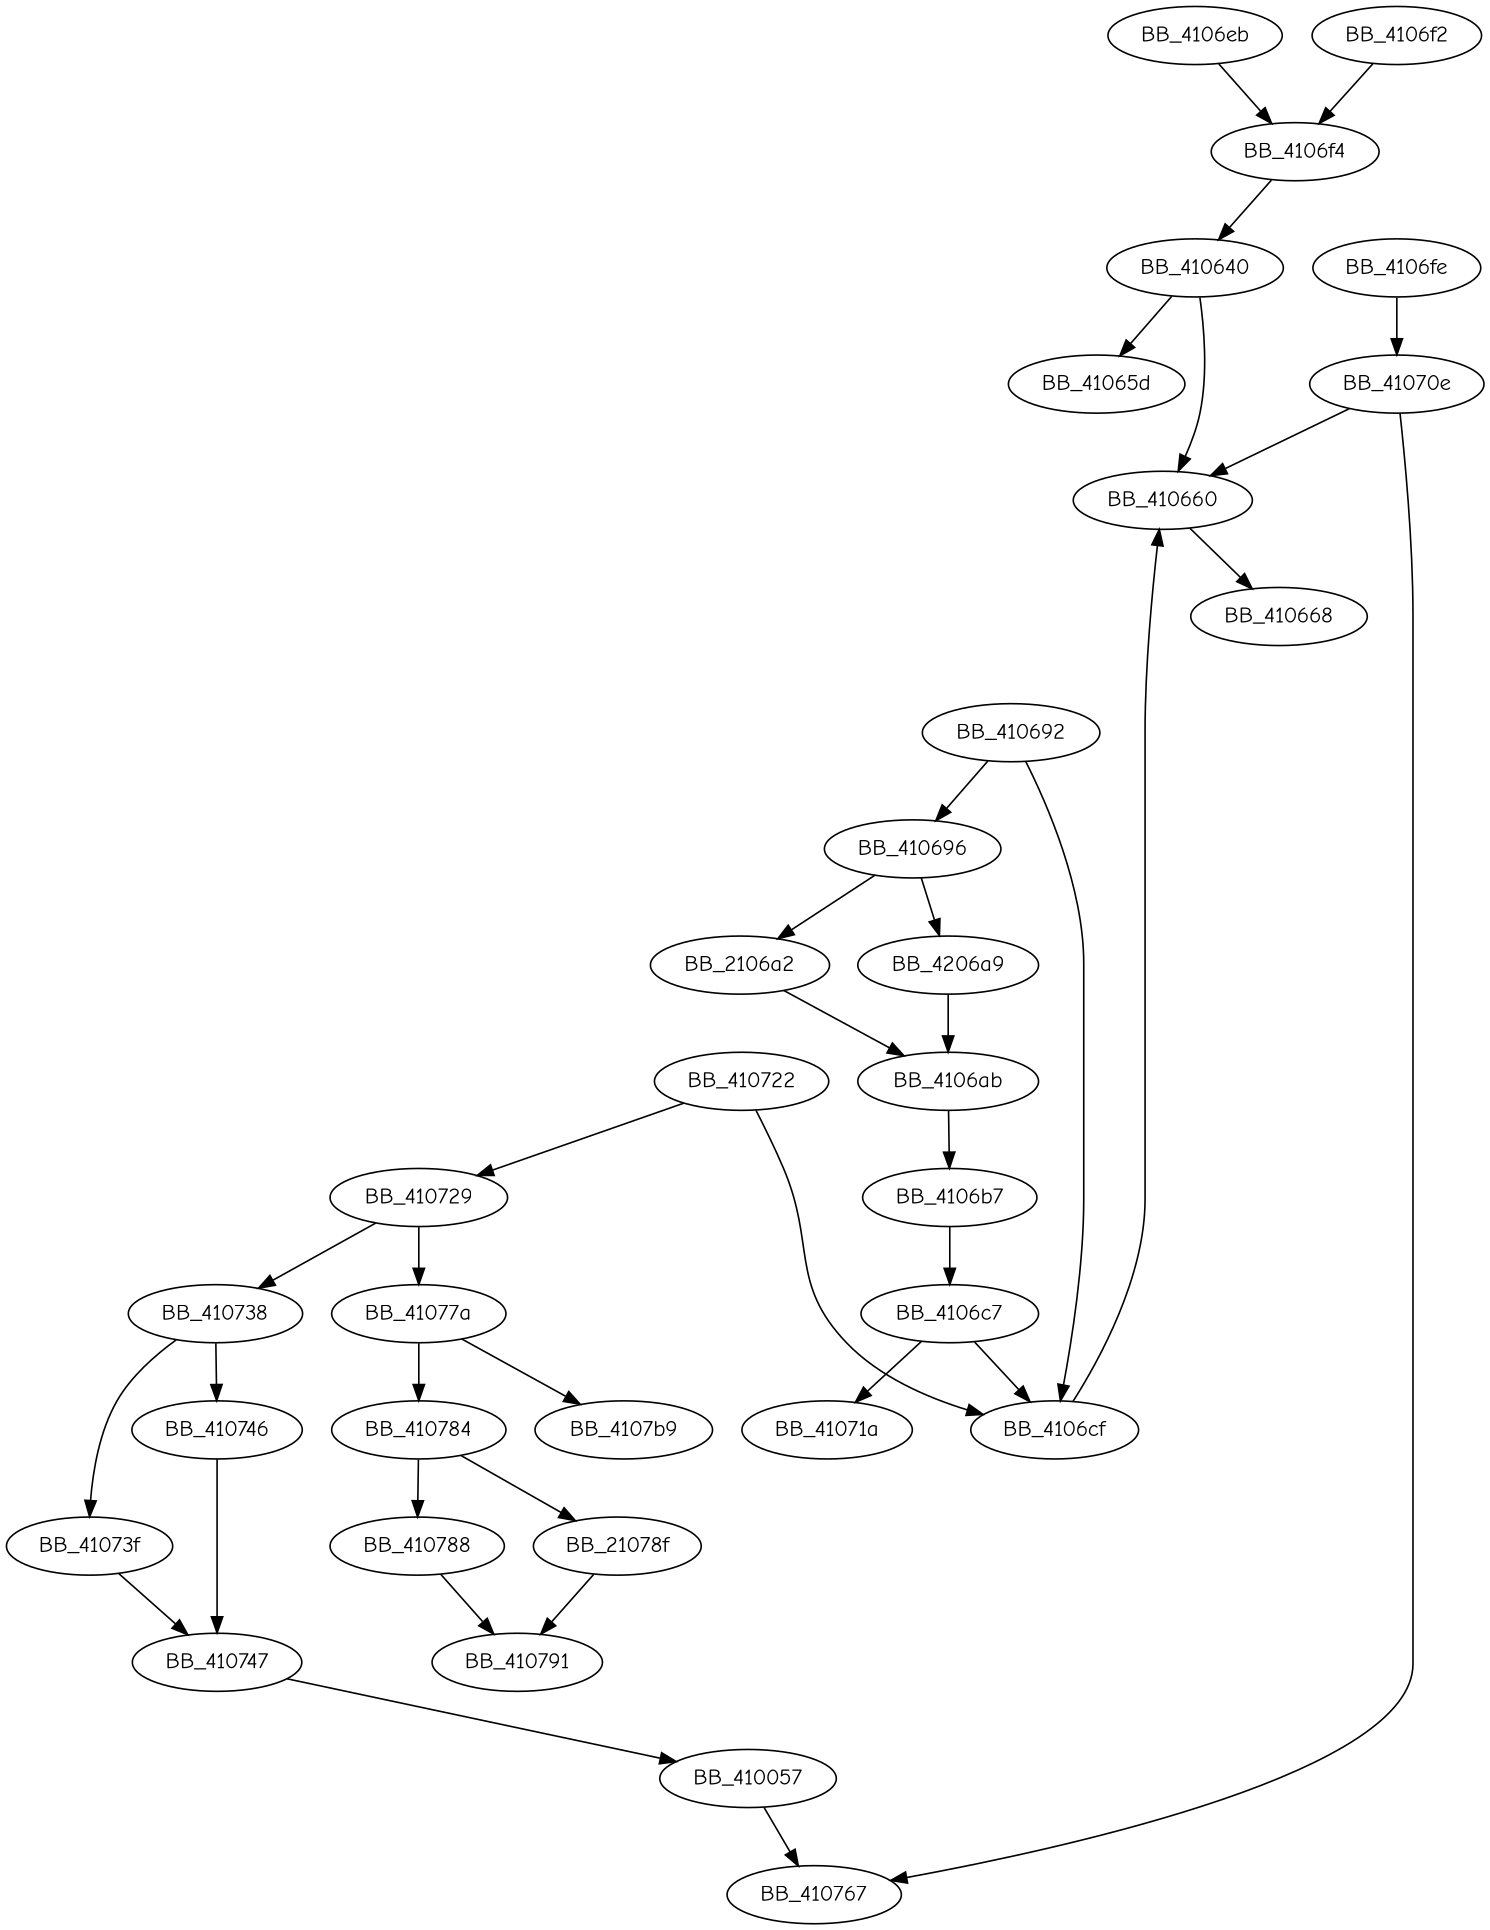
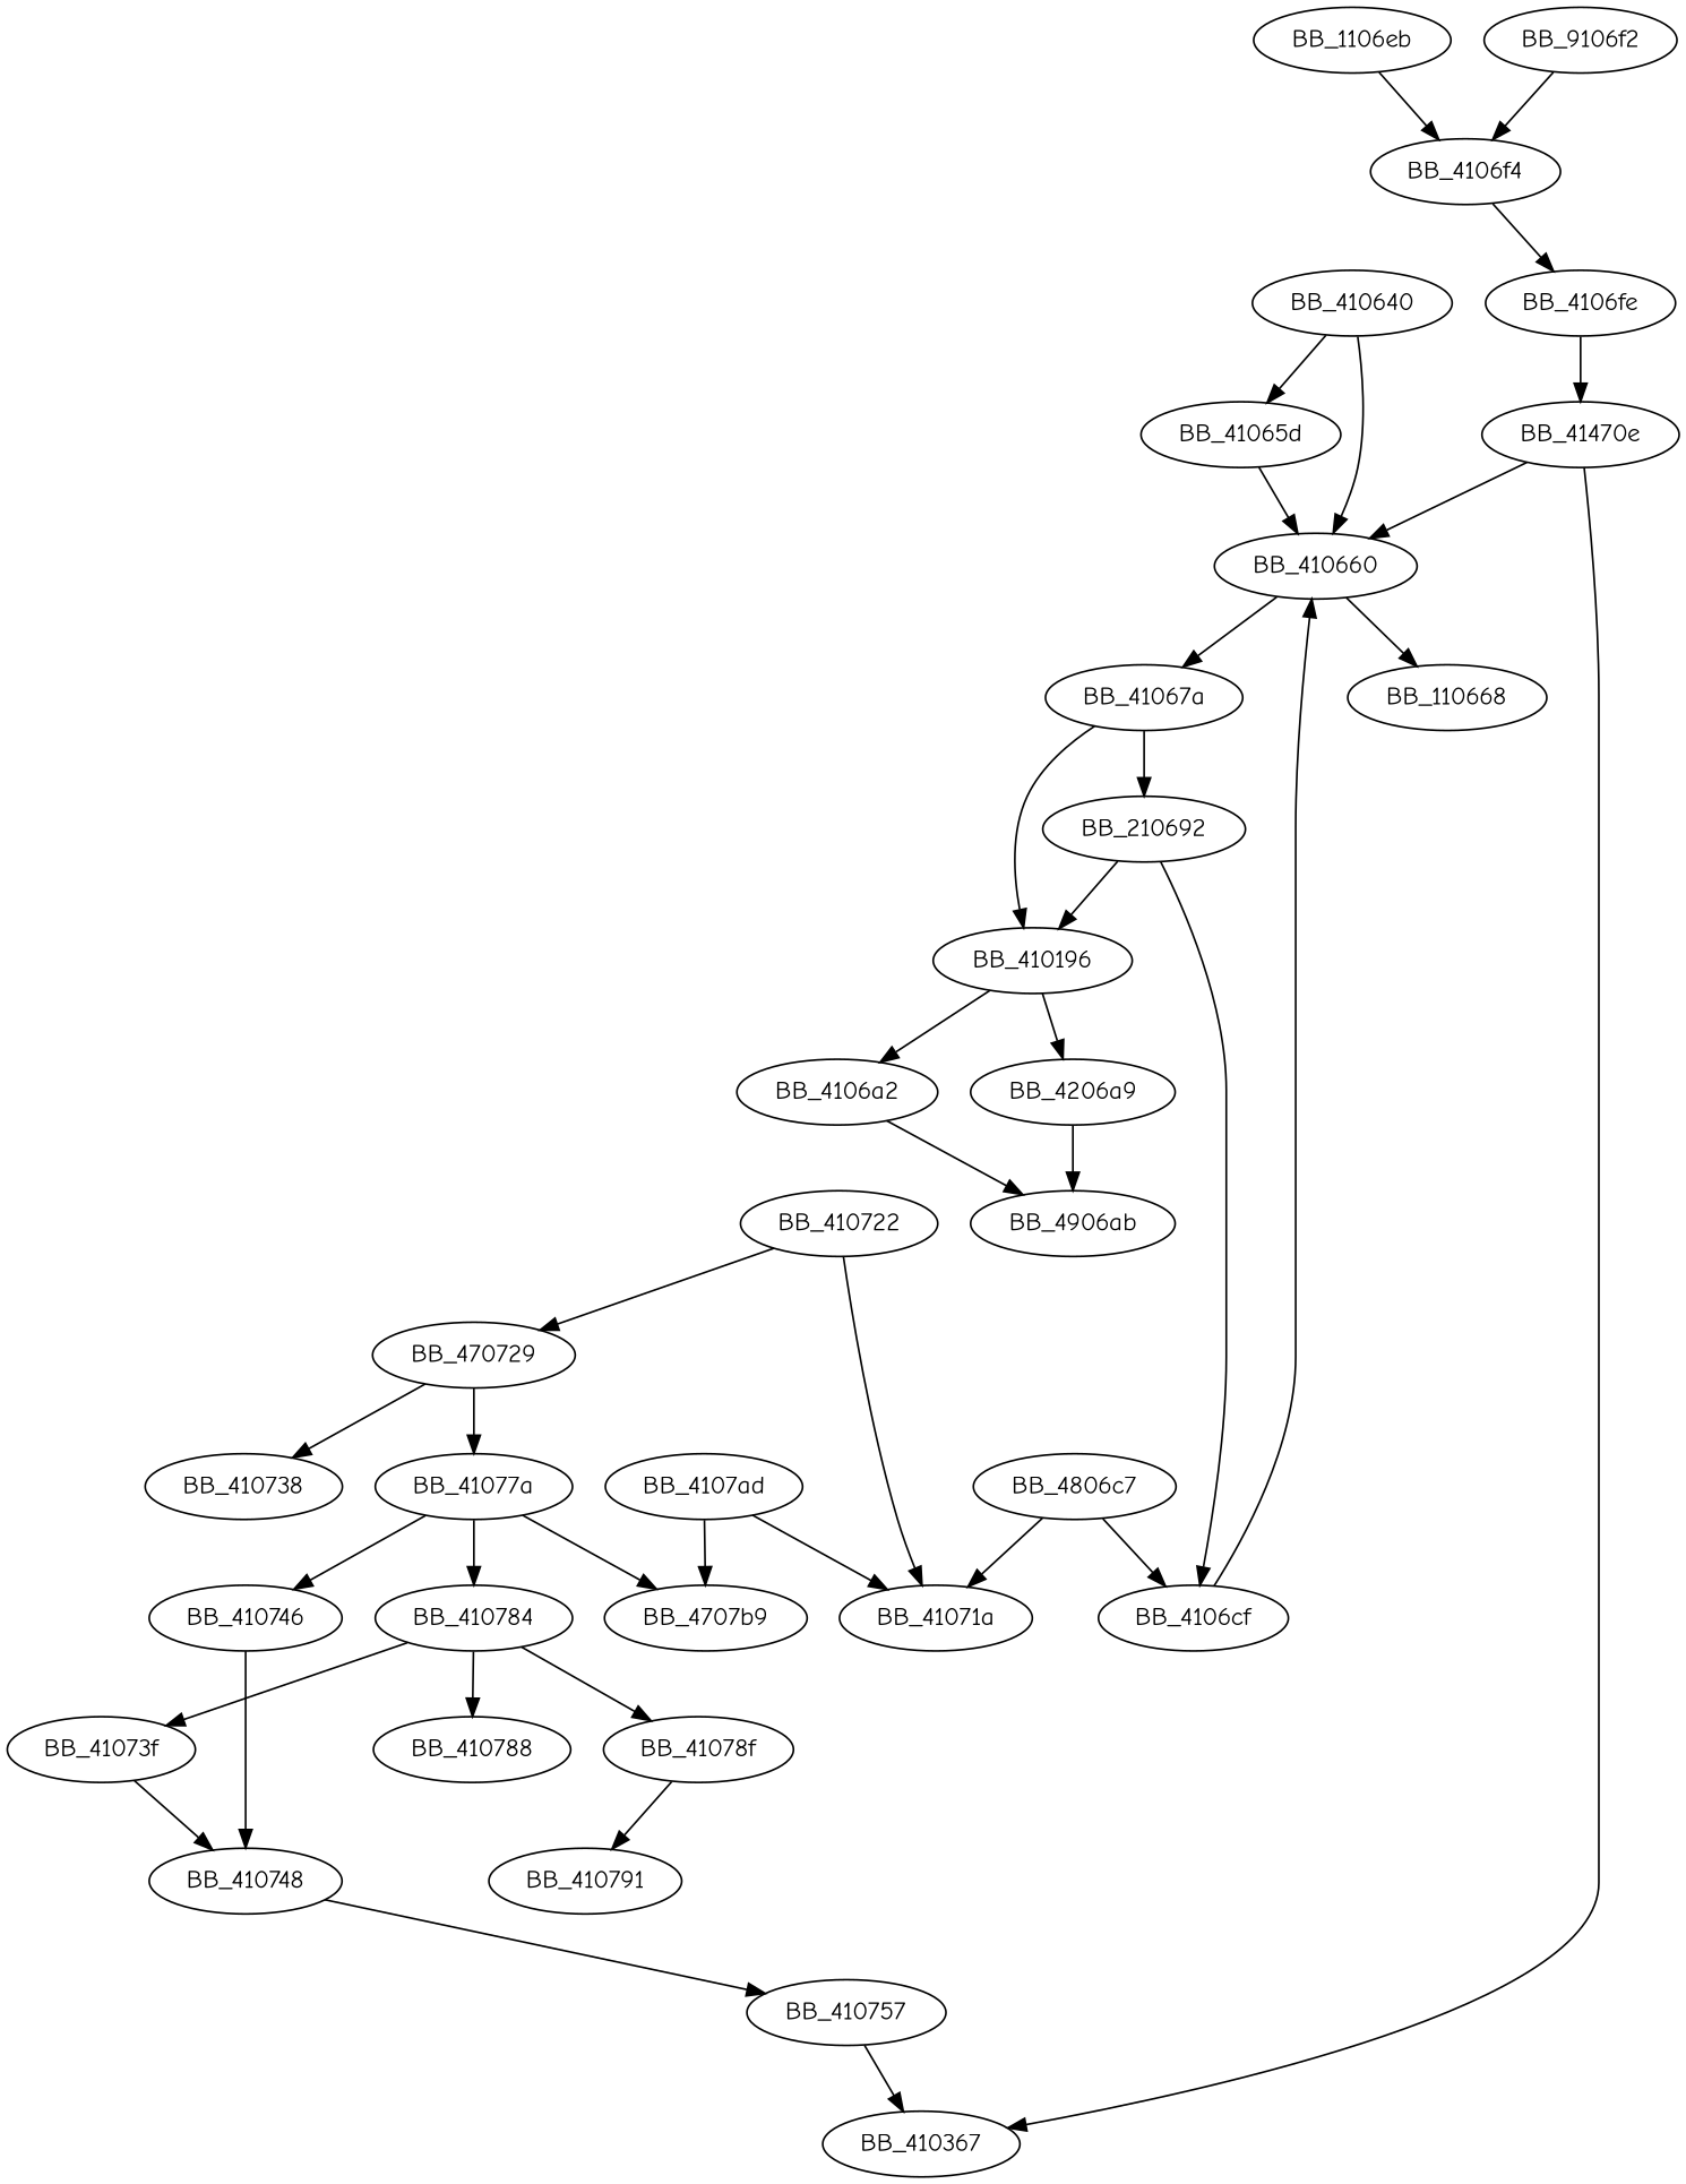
  digraph {
    fontname="Comic Neue"
    node [fontname="Comic Neue"]
    edge [fontname="Comic Neue"]
    BB_410640
    BB_41065d
    BB_410660
-   BB_410668
-   BB_410692
-   BB_410696
+   BB_410668 [label=BB_110668]
+   BB_41067a
+   BB_410692 [label=BB_210692]
+   BB_410696 [label=BB_410196]
    BB_4106cf
-   BB_4106a2 [label=BB_2106a2]
+   BB_4106a2
    n10 [label=BB_4206a9]
    BB_410722
    BB_41071a
-   BB_410729
+   BB_410729 [label=BB_470729]
    BB_410738
    BB_41077a
-   BB_4106ab
-   BB_4106b7
-   BB_4106c7
-   BB_4106eb
+   BB_4106ab [label=BB_4906ab]
+   BB_4106c7 [label=BB_4806c7]
+   BB_4106eb [label=BB_1106eb]
    BB_4106f4
-   BB_4106f2
+   BB_4106f2 [label=BB_9106f2]
    BB_4106fe
-   BB_41070e
-   BB_410767
+   BB_41070e [label=BB_41470e]
+   BB_410767 [label=BB_410367]
    BB_41073f
    BB_410746
    BB_410784
-   BB_4107b9
-   BB_410748 [label=BB_410747]
+   BB_4107b9 [label=BB_4707b9]
+   BB_410748
    BB_410788
-   BB_41078f [label=BB_21078f]
-   BB_410757 [label=BB_410057]
+   BB_41078f
+   BB_410757
    BB_410791
+   BB_4107ad
    BB_410640 -> BB_41065d
    BB_410640 -> BB_410660
+   BB_41065d -> BB_410660
    BB_410660 -> BB_410668
+   BB_410660 -> BB_41067a
+   BB_41067a -> BB_410692
+   BB_41067a -> BB_410696
    BB_410692 -> BB_410696
    BB_410692 -> BB_4106cf
    BB_410696 -> BB_4106a2
    BB_410696 -> n10
    BB_4106cf -> BB_410660
    BB_4106a2 -> BB_4106ab
    n10 -> BB_4106ab
-   BB_410722 -> BB_4106cf
+   BB_410722 -> BB_41071a
    BB_410722 -> BB_410729
    BB_410729 -> BB_410738
    BB_410729 -> BB_41077a
-   BB_410738 -> BB_41073f
-   BB_410738 -> BB_410746
+   BB_410784 -> BB_41073f
+   BB_41077a -> BB_410746
    BB_41077a -> BB_410784
    BB_41077a -> BB_4107b9
-   BB_4106ab -> BB_4106b7
-   BB_4106b7 -> BB_4106c7
    BB_4106c7 -> BB_4106cf
    BB_4106c7 -> BB_41071a
    BB_4106eb -> BB_4106f4
-   BB_4106f4 -> BB_410640
+   BB_4106f4 -> BB_4106fe
    BB_4106f2 -> BB_4106f4
    BB_4106fe -> BB_41070e
    BB_41070e -> BB_410660
    BB_41070e -> BB_410767
    BB_41073f -> BB_410748
    BB_410746 -> BB_410748
    BB_410784 -> BB_410788
    BB_410784 -> BB_41078f
    BB_410748 -> BB_410757
-   BB_410788 -> BB_410791
    BB_41078f -> BB_410791
    BB_410757 -> BB_410767
+   BB_4107ad -> BB_41071a
+   BB_4107ad -> BB_4107b9
  }
